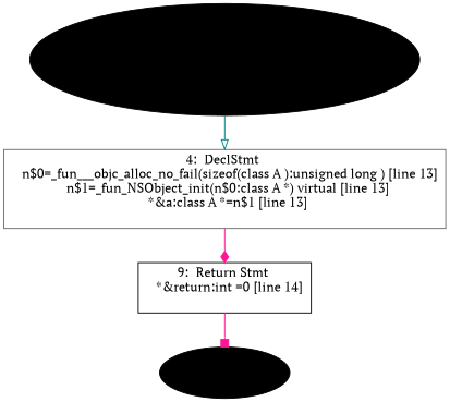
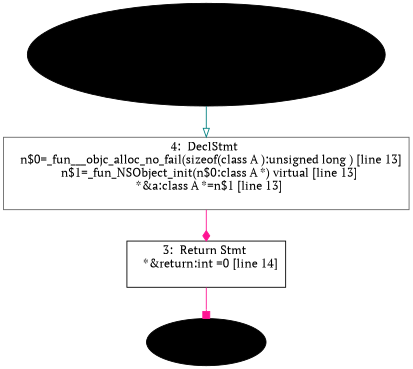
  digraph {
    fontname="PT Serif"
    node [color=black fontname="PT Serif"]
    edge [color=deeppink fontname="PT Serif"]
    n1 [label="4:  DeclStmt \n   n$0=_fun___objc_alloc_no_fail(sizeof(class A ):unsigned long ) [line 13]\n  n$1=_fun_NSObject_init(n$0:class A *) virtual [line 13]\n  *&a:class A *=n$1 [line 13]\n " shape=box color=gray40]
-   n2 [label="9:  Return Stmt \n   *&return:int =0 [line 14]\n " shape=box]
+   n2 [label="3:  Return Stmt \n   *&return:int =0 [line 14]\n " shape=box]
    n3 [label="2: Exit main \n  " style=filled]
    n4 [label="1: Start main\nFormals: \nLocals:  a:class A * \n   DECLARE_LOCALS(&return,&a); [line 12]\n " style=filled]
    n1 -> n2 [arrowhead=diamond]
    n2 -> n3 [arrowhead=box]
    n4 -> n1 [color=teal arrowhead=onormal]
  }
